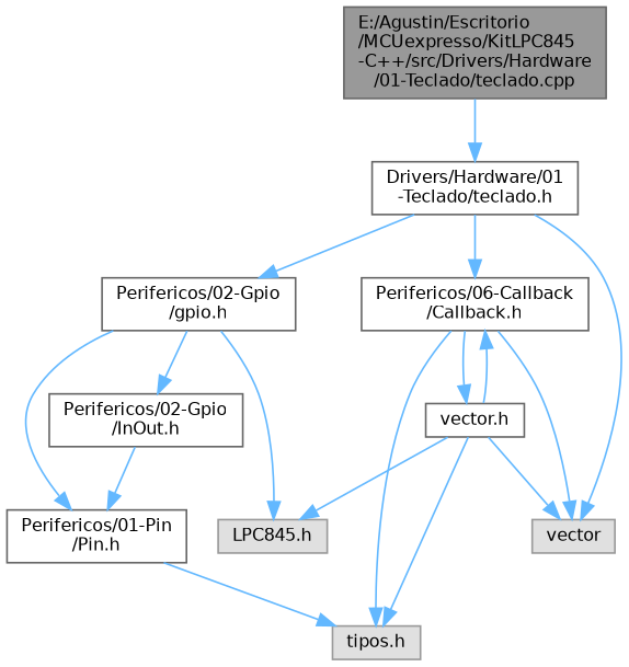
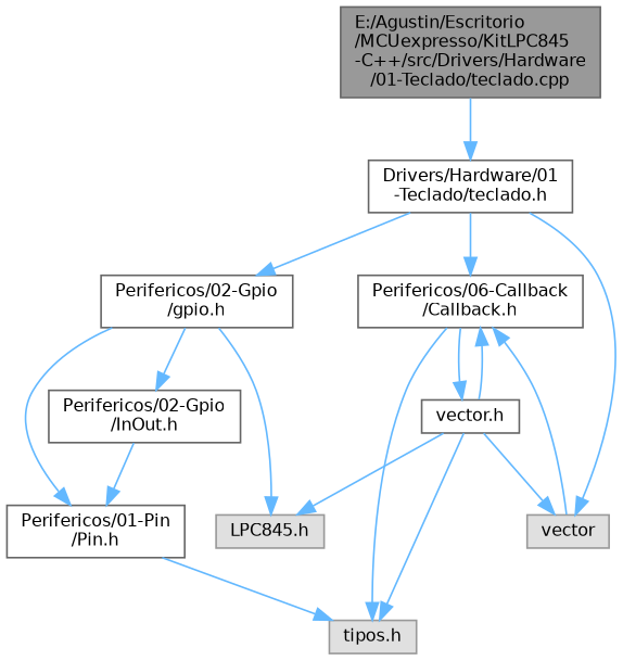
  digraph {
    node [color=grey40 fillcolor=white fontname=Helvetica fontsize=10 shape=box style=filled]
    edge [color=steelblue1 fontname=Helvetica fontsize=10 labelfontname=Helvetica labelfontsize=10 style=solid]
    n1 [color=gray40 fillcolor=grey60 fontcolor=black height=0.2 label="E:/Agustin/Escritorio\l/MCUexpresso/KitLPC845\l-C++/src/Drivers/Hardware\l/01-Teclado/teclado.cpp" width=0.4]
    n2 [height=0.2 label="Drivers/Hardware/01\l-Teclado/teclado.h" width=0.4]
    n3 [height=0.2 label="Perifericos/02-Gpio\l/gpio.h" width=0.4]
    n4 [height=0.2 label="Perifericos/06-Callback\l/Callback.h" width=0.4]
    n5 [color=grey60 fillcolor="#E0E0E0" height=0.2 label=vector width=0.4]
    n6 [color=grey60 fillcolor="#E0E0E0" height=0.2 label="LPC845.h" width=0.4]
    n7 [height=0.2 label="Perifericos/01-Pin\l/Pin.h" width=0.4]
    n8 [height=0.2 label="Perifericos/02-Gpio\l/InOut.h" width=0.4]
    n9 [color=grey60 fillcolor="#E0E0E0" height=0.2 label="tipos.h" width=0.4]
    n10 [height=0.2 label="vector.h" width=0.4]
    n1 -> n2
    n2 -> n3
    n2 -> n4
    n2 -> n5
    n3 -> n6
    n3 -> n7
    n3 -> n8
-   n4 -> n5
+   n5 -> n4
    n4 -> n9
    n4 -> n10
    n7 -> n9
    n8 -> n7
    n10 -> n4
    n10 -> n5
    n10 -> n6
    n10 -> n9
  }
